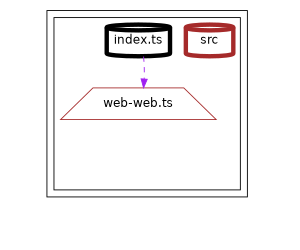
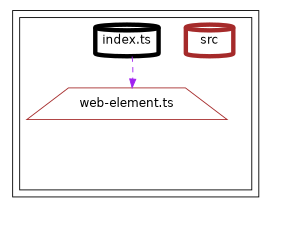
  digraph {
    compound=true
    fontname="DejaVu Sans"
    node [fontname="DejaVu Sans"]
    edge [style=invis fontname="DejaVu Sans"]
-   n1 [label="web-web.ts" color=brown shape=trapezium]
+   n1 [label="web-element.ts" color=brown shape=trapezium]
    exit_src [style=invis]
    n3 [color=brown label=src penwidth=5 shape=cylinder]
    n4 [color=black label="index.ts" penwidth=5 shape=cylinder]
    "dependency-graph-[object Object]" [style=invis]
    subgraph cluster_1 {
      color="#000000"
      subgraph cluster_2 {
        color="#000000"
        n1
        exit_src
        n3
        n4
      }
    }
    n1 -> exit_src
    exit_src -> exit_src
    exit_src -> exit_src
    exit_src -> "dependency-graph-[object Object]"
    n4 -> n1
    n4 -> n1 [color=purple style=dashed]
    n4 -> exit_src
  }
